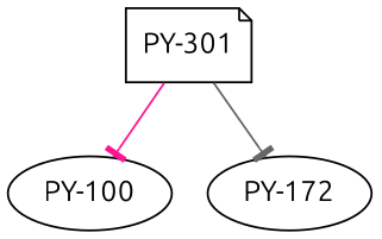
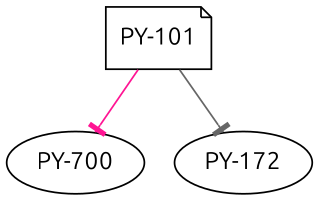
  digraph {
    fontname=Ubuntu
    node [fontname=Ubuntu shape=ellipse]
    edge [fontname=Ubuntu arrowhead=tee]
-   "PY-100"
+   "PY-100" [label="PY-700"]
    n2 [label="PY-172"]
-   "PY-101" [shape=note label="PY-301"]
+   "PY-101" [shape=note]
    x1 [style=invis width=.1 shape=""]
    subgraph sub_1 {
      rank=same
      "PY-100"
      n2
    }
    "PY-100" -> n2 [style=invis arrowhead=""]
    "PY-101" -> "PY-100" [color=deeppink]
    "PY-101" -> n2 [color=gray40]
  }
